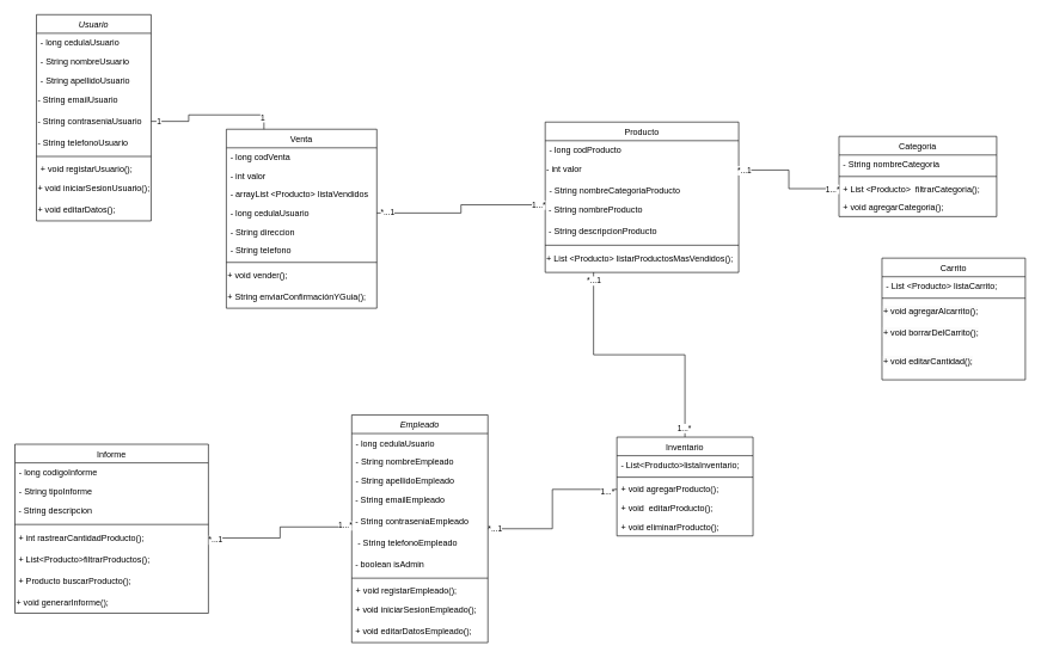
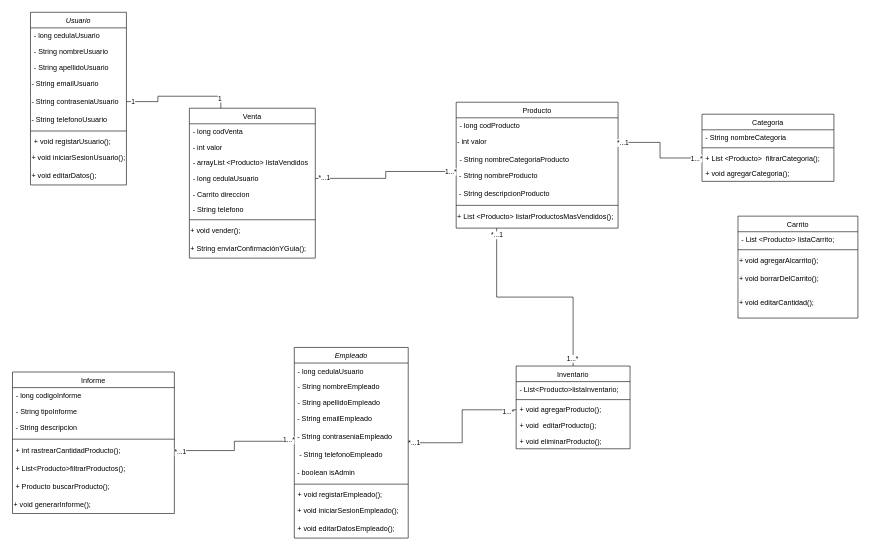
  <mxCell id="0" />
  <mxCell id="1" parent="0" />
  <mxCell id="2" value="Usuario" style="swimlane;fontStyle=2;align=center;verticalAlign=top;childLayout=stackLayout;horizontal=1;startSize=26;horizontalStack=0;resizeParent=1;resizeLast=0;collapsible=1;marginBottom=0;rounded=0;shadow=0;strokeWidth=1;" parent="1" vertex="1"><mxGeometry x="50" y="20" width="160" height="288" as="geometry"><mxRectangle x="230" y="140" width="160" height="26" as="alternateBounds" /></mxGeometry></mxCell>
  <mxCell id="3" value="- long cedulaUsuario&#10;" style="text;align=left;verticalAlign=top;spacingLeft=4;spacingRight=4;overflow=hidden;rotatable=0;points=[[0,0.5],[1,0.5]];portConstraint=eastwest;" parent="2" vertex="1"><mxGeometry y="26" width="160" height="26" as="geometry" /></mxCell>
  <mxCell id="4" value="- String nombreUsuario" style="text;align=left;verticalAlign=top;spacingLeft=4;spacingRight=4;overflow=hidden;rotatable=0;points=[[0,0.5],[1,0.5]];portConstraint=eastwest;rounded=0;shadow=0;html=0;" parent="2" vertex="1"><mxGeometry y="52" width="160" height="26" as="geometry" /></mxCell>
  <mxCell id="5" value="- String apellidoUsuario" style="text;align=left;verticalAlign=top;spacingLeft=4;spacingRight=4;overflow=hidden;rotatable=0;points=[[0,0.5],[1,0.5]];portConstraint=eastwest;rounded=0;shadow=0;html=0;" parent="2" vertex="1"><mxGeometry y="78" width="160" height="26" as="geometry" /></mxCell>
  <mxCell id="6" value="- String emailUsuario" style="text;html=1;strokeColor=none;fillColor=none;align=left;verticalAlign=middle;whiteSpace=wrap;rounded=0;" parent="2" vertex="1"><mxGeometry y="104" width="160" height="30" as="geometry" /></mxCell>
  <mxCell id="7" value="- String contraseniaUsuario" style="text;html=1;strokeColor=none;fillColor=none;align=left;verticalAlign=middle;whiteSpace=wrap;rounded=0;" parent="2" vertex="1"><mxGeometry y="134" width="160" height="30" as="geometry" /></mxCell>
  <mxCell id="8" value="- String telefonoUsuario" style="text;html=1;strokeColor=none;fillColor=none;align=left;verticalAlign=middle;whiteSpace=wrap;rounded=0;" parent="2" vertex="1"><mxGeometry y="164" width="160" height="30" as="geometry" /></mxCell>
  <mxCell id="9" value="" style="line;html=1;strokeWidth=1;align=left;verticalAlign=middle;spacingTop=-1;spacingLeft=3;spacingRight=3;rotatable=0;labelPosition=right;points=[];portConstraint=eastwest;" parent="2" vertex="1"><mxGeometry y="194" width="160" height="8" as="geometry" /></mxCell>
  <mxCell id="10" value="+ void registarUsuario();&#10;" style="text;align=left;verticalAlign=top;spacingLeft=4;spacingRight=4;overflow=hidden;rotatable=0;points=[[0,0.5],[1,0.5]];portConstraint=eastwest;" parent="2" vertex="1"><mxGeometry y="202" width="160" height="26" as="geometry" /></mxCell>
  <mxCell id="11" value="+ void iniciarSesionUsuario();" style="text;html=1;strokeColor=none;fillColor=none;align=left;verticalAlign=middle;whiteSpace=wrap;rounded=0;" parent="2" vertex="1"><mxGeometry y="228" width="160" height="30" as="geometry" /></mxCell>
  <mxCell id="12" value="+ void editarDatos();" style="text;html=1;strokeColor=none;fillColor=none;align=left;verticalAlign=middle;whiteSpace=wrap;rounded=0;" parent="2" vertex="1"><mxGeometry y="258" width="160" height="30" as="geometry" /></mxCell>
  <mxCell id="13" value="Producto" style="swimlane;fontStyle=0;align=center;verticalAlign=top;childLayout=stackLayout;horizontal=1;startSize=26;horizontalStack=0;resizeParent=1;resizeLast=0;collapsible=1;marginBottom=0;rounded=0;shadow=0;strokeWidth=1;" parent="1" vertex="1"><mxGeometry x="760" y="170" width="270" height="210" as="geometry"><mxRectangle x="130" y="380" width="160" height="26" as="alternateBounds" /></mxGeometry></mxCell>
  <mxCell id="14" value="- long codProducto" style="text;align=left;verticalAlign=top;spacingLeft=4;spacingRight=4;overflow=hidden;rotatable=0;points=[[0,0.5],[1,0.5]];portConstraint=eastwest;" parent="13" vertex="1"><mxGeometry y="26" width="270" height="26" as="geometry" /></mxCell>
  <mxCell id="15" value="- int valor" style="text;html=1;strokeColor=none;fillColor=none;align=left;verticalAlign=middle;whiteSpace=wrap;rounded=0;" parent="13" vertex="1"><mxGeometry y="52" width="270" height="30" as="geometry" /></mxCell>
  <mxCell id="16" value="- String nombreCategoriaProducto" style="text;align=left;verticalAlign=top;spacingLeft=4;spacingRight=4;overflow=hidden;rotatable=0;points=[[0,0.5],[1,0.5]];portConstraint=eastwest;rounded=0;shadow=0;html=0;" parent="13" vertex="1"><mxGeometry y="82" width="270" height="26" as="geometry" /></mxCell>
  <mxCell id="17" value="&amp;nbsp;- String nombreProducto" style="text;html=1;strokeColor=none;fillColor=none;align=left;verticalAlign=middle;whiteSpace=wrap;rounded=0;" parent="13" vertex="1"><mxGeometry y="108" width="270" height="30" as="geometry" /></mxCell>
  <mxCell id="18" value="&amp;nbsp;- String descripcionProducto" style="text;html=1;strokeColor=none;fillColor=none;align=left;verticalAlign=middle;whiteSpace=wrap;rounded=0;" parent="13" vertex="1"><mxGeometry y="138" width="270" height="30" as="geometry" /></mxCell>
  <mxCell id="19" value="" style="line;html=1;strokeWidth=1;align=left;verticalAlign=middle;spacingTop=-1;spacingLeft=3;spacingRight=3;rotatable=0;labelPosition=right;points=[];portConstraint=eastwest;" parent="13" vertex="1"><mxGeometry y="168" width="270" height="8" as="geometry" /></mxCell>
  <mxCell id="20" value="+ List &amp;lt;Producto&amp;gt; listarProductosMasVendidos();" style="text;html=1;strokeColor=none;fillColor=none;align=left;verticalAlign=middle;whiteSpace=wrap;rounded=0;" parent="13" vertex="1"><mxGeometry y="176" width="270" height="30" as="geometry" /></mxCell>
  <mxCell id="21" value="Venta" style="swimlane;fontStyle=0;align=center;verticalAlign=top;childLayout=stackLayout;horizontal=1;startSize=26;horizontalStack=0;resizeParent=1;resizeLast=0;collapsible=1;marginBottom=0;rounded=0;shadow=0;strokeWidth=1;" parent="1" vertex="1"><mxGeometry x="315" y="180" width="210" height="250" as="geometry"><mxRectangle x="340" y="380" width="170" height="26" as="alternateBounds" /></mxGeometry></mxCell>
  <mxCell id="22" value="- long codVenta" style="text;align=left;verticalAlign=top;spacingLeft=4;spacingRight=4;overflow=hidden;rotatable=0;points=[[0,0.5],[1,0.5]];portConstraint=eastwest;" parent="21" vertex="1"><mxGeometry y="26" width="210" height="26" as="geometry" /></mxCell>
  <mxCell id="23" value="- int valor" style="text;align=left;verticalAlign=top;spacingLeft=4;spacingRight=4;overflow=hidden;rotatable=0;points=[[0,0.5],[1,0.5]];portConstraint=eastwest;" parent="21" vertex="1"><mxGeometry y="52" width="210" height="26" as="geometry" /></mxCell>
  <mxCell id="24" value="- arrayList &lt;Producto&gt; listaVendidos" style="text;align=left;verticalAlign=top;spacingLeft=4;spacingRight=4;overflow=hidden;rotatable=0;points=[[0,0.5],[1,0.5]];portConstraint=eastwest;" parent="21" vertex="1"><mxGeometry y="78" width="210" height="26" as="geometry" /></mxCell>
  <mxCell id="25" value="- long cedulaUsuario" style="text;align=left;verticalAlign=top;spacingLeft=4;spacingRight=4;overflow=hidden;rotatable=0;points=[[0,0.5],[1,0.5]];portConstraint=eastwest;" parent="21" vertex="1"><mxGeometry y="104" width="210" height="26" as="geometry" /></mxCell>
- <mxCell id="26" value="- String direccion " style="text;align=left;verticalAlign=top;spacingLeft=4;spacingRight=4;overflow=hidden;rotatable=0;points=[[0,0.5],[1,0.5]];portConstraint=eastwest;" parent="21" vertex="1"><mxGeometry y="130" width="210" height="26" as="geometry" /></mxCell>
+ <mxCell id="26" value="- Carrito direccion " style="text;align=left;verticalAlign=top;spacingLeft=4;spacingRight=4;overflow=hidden;rotatable=0;points=[[0,0.5],[1,0.5]];portConstraint=eastwest;" parent="21" vertex="1"><mxGeometry y="130" width="210" height="26" as="geometry" /></mxCell>
  <mxCell id="27" value="- String telefono" style="text;align=left;verticalAlign=top;spacingLeft=4;spacingRight=4;overflow=hidden;rotatable=0;points=[[0,0.5],[1,0.5]];portConstraint=eastwest;" parent="21" vertex="1"><mxGeometry y="156" width="210" height="26" as="geometry" /></mxCell>
  <mxCell id="28" value="" style="line;html=1;strokeWidth=1;align=left;verticalAlign=middle;spacingTop=-1;spacingLeft=3;spacingRight=3;rotatable=0;labelPosition=right;points=[];portConstraint=eastwest;" parent="21" vertex="1"><mxGeometry y="182" width="210" height="8" as="geometry" /></mxCell>
  <mxCell id="29" value="+ void vender();" style="text;html=1;strokeColor=none;fillColor=none;align=left;verticalAlign=middle;whiteSpace=wrap;rounded=0;" parent="21" vertex="1"><mxGeometry y="190" width="210" height="30" as="geometry" /></mxCell>
  <mxCell id="30" value="+ String enviarConfirmaciónYGuia();" style="text;html=1;strokeColor=none;fillColor=none;align=left;verticalAlign=middle;whiteSpace=wrap;rounded=0;" parent="21" vertex="1"><mxGeometry y="220" width="210" height="30" as="geometry" /></mxCell>
  <mxCell id="31" value="Categoria" style="swimlane;fontStyle=0;align=center;verticalAlign=top;childLayout=stackLayout;horizontal=1;startSize=26;horizontalStack=0;resizeParent=1;resizeLast=0;collapsible=1;marginBottom=0;rounded=0;shadow=0;strokeWidth=1;" parent="1" vertex="1"><mxGeometry x="1170" y="190" width="220" height="112" as="geometry"><mxRectangle x="550" y="140" width="160" height="26" as="alternateBounds" /></mxGeometry></mxCell>
  <mxCell id="32" value="- String nombreCategoria" style="text;align=left;verticalAlign=top;spacingLeft=4;spacingRight=4;overflow=hidden;rotatable=0;points=[[0,0.5],[1,0.5]];portConstraint=eastwest;" parent="31" vertex="1"><mxGeometry y="26" width="220" height="26" as="geometry" /></mxCell>
  <mxCell id="33" value="" style="line;html=1;strokeWidth=1;align=left;verticalAlign=middle;spacingTop=-1;spacingLeft=3;spacingRight=3;rotatable=0;labelPosition=right;points=[];portConstraint=eastwest;" parent="31" vertex="1"><mxGeometry y="52" width="220" height="8" as="geometry" /></mxCell>
  <mxCell id="34" value="+ List &lt;Producto&gt;  filtrarCategoria();" style="text;align=left;verticalAlign=top;spacingLeft=4;spacingRight=4;overflow=hidden;rotatable=0;points=[[0,0.5],[1,0.5]];portConstraint=eastwest;" parent="31" vertex="1"><mxGeometry y="60" width="220" height="26" as="geometry" /></mxCell>
  <mxCell id="35" value="+ void agregarCategoria();" style="text;align=left;verticalAlign=top;spacingLeft=4;spacingRight=4;overflow=hidden;rotatable=0;points=[[0,0.5],[1,0.5]];portConstraint=eastwest;" vertex="1" parent="31"><mxGeometry y="86" width="220" height="26" as="geometry" /></mxCell>
  <mxCell id="36" value="Carrito" style="swimlane;fontStyle=0;align=center;verticalAlign=top;childLayout=stackLayout;horizontal=1;startSize=26;horizontalStack=0;resizeParent=1;resizeLast=0;collapsible=1;marginBottom=0;rounded=0;shadow=0;strokeWidth=1;" parent="1" vertex="1"><mxGeometry x="1230" y="360" width="200" height="170" as="geometry"><mxRectangle x="340" y="380" width="170" height="26" as="alternateBounds" /></mxGeometry></mxCell>
  <mxCell id="37" value="- List &lt;Producto&gt; listaCarrito;" style="text;align=left;verticalAlign=top;spacingLeft=4;spacingRight=4;overflow=hidden;rotatable=0;points=[[0,0.5],[1,0.5]];portConstraint=eastwest;" parent="36" vertex="1"><mxGeometry y="26" width="200" height="26" as="geometry" /></mxCell>
  <mxCell id="38" value="" style="line;html=1;strokeWidth=1;align=left;verticalAlign=middle;spacingTop=-1;spacingLeft=3;spacingRight=3;rotatable=0;labelPosition=right;points=[];portConstraint=eastwest;" parent="36" vertex="1"><mxGeometry y="52" width="200" height="8" as="geometry" /></mxCell>
  <mxCell id="39" value="&lt;span style=&quot;color: rgb(0, 0, 0); font-family: Helvetica; font-size: 12px; font-style: normal; font-variant-ligatures: normal; font-variant-caps: normal; font-weight: 400; letter-spacing: normal; orphans: 2; text-align: left; text-indent: 0px; text-transform: none; widows: 2; word-spacing: 0px; -webkit-text-stroke-width: 0px; background-color: rgb(251, 251, 251); text-decoration-thickness: initial; text-decoration-style: initial; text-decoration-color: initial; float: none; display: inline !important;&quot;&gt;+ void agregarAlcarrito();&lt;/span&gt;" style="text;whiteSpace=wrap;html=1;" parent="36" vertex="1"><mxGeometry y="60" width="200" height="30" as="geometry" /></mxCell>
  <mxCell id="40" value="&lt;span style=&quot;color: rgb(0, 0, 0); font-family: Helvetica; font-size: 12px; font-style: normal; font-variant-ligatures: normal; font-variant-caps: normal; font-weight: 400; letter-spacing: normal; orphans: 2; text-align: left; text-indent: 0px; text-transform: none; widows: 2; word-spacing: 0px; -webkit-text-stroke-width: 0px; background-color: rgb(251, 251, 251); text-decoration-thickness: initial; text-decoration-style: initial; text-decoration-color: initial; float: none; display: inline !important;&quot;&gt;+ void borrarDelCarrito();&lt;/span&gt;" style="text;whiteSpace=wrap;html=1;" parent="36" vertex="1"><mxGeometry y="90" width="200" height="40" as="geometry" /></mxCell>
  <mxCell id="41" value="&lt;span style=&quot;color: rgb(0, 0, 0); font-family: Helvetica; font-size: 12px; font-style: normal; font-variant-ligatures: normal; font-variant-caps: normal; font-weight: 400; letter-spacing: normal; orphans: 2; text-align: left; text-indent: 0px; text-transform: none; widows: 2; word-spacing: 0px; -webkit-text-stroke-width: 0px; background-color: rgb(251, 251, 251); text-decoration-thickness: initial; text-decoration-style: initial; text-decoration-color: initial; float: none; display: inline !important;&quot;&gt;+ void editarCantidad();&lt;/span&gt;" style="text;whiteSpace=wrap;html=1;" parent="36" vertex="1"><mxGeometry y="130" width="200" height="40" as="geometry" /></mxCell>
  <mxCell id="42" style="edgeStyle=orthogonalEdgeStyle;rounded=0;orthogonalLoop=1;jettySize=auto;html=1;entryX=0.25;entryY=1;entryDx=0;entryDy=0;endArrow=none;endFill=0;" edge="1" parent="1" source="45" target="13"><mxGeometry relative="1" as="geometry" /></mxCell>
  <mxCell id="43" value="*...1" style="edgeLabel;html=1;align=center;verticalAlign=middle;resizable=0;points=[];" vertex="1" connectable="0" parent="42"><mxGeometry x="0.934" relative="1" as="geometry"><mxPoint as="offset" /></mxGeometry></mxCell>
  <mxCell id="44" value="1...*" style="edgeLabel;html=1;align=center;verticalAlign=middle;resizable=0;points=[];" vertex="1" connectable="0" parent="42"><mxGeometry x="-0.926" y="2" relative="1" as="geometry"><mxPoint as="offset" /></mxGeometry></mxCell>
  <mxCell id="45" value="Inventario" style="swimlane;fontStyle=0;align=center;verticalAlign=top;childLayout=stackLayout;horizontal=1;startSize=26;horizontalStack=0;resizeParent=1;resizeLast=0;collapsible=1;marginBottom=0;rounded=0;shadow=0;strokeWidth=1;" parent="1" vertex="1"><mxGeometry x="860" y="610" width="190" height="138" as="geometry"><mxRectangle x="340" y="380" width="170" height="26" as="alternateBounds" /></mxGeometry></mxCell>
  <mxCell id="46" value="- List&lt;Producto&gt;listaInventario;" style="text;align=left;verticalAlign=top;spacingLeft=4;spacingRight=4;overflow=hidden;rotatable=0;points=[[0,0.5],[1,0.5]];portConstraint=eastwest;" parent="45" vertex="1"><mxGeometry y="26" width="190" height="26" as="geometry" /></mxCell>
  <mxCell id="47" value="" style="line;html=1;strokeWidth=1;align=left;verticalAlign=middle;spacingTop=-1;spacingLeft=3;spacingRight=3;rotatable=0;labelPosition=right;points=[];portConstraint=eastwest;" parent="45" vertex="1"><mxGeometry y="52" width="190" height="8" as="geometry" /></mxCell>
  <mxCell id="48" value="+ void agregarProducto();" style="text;align=left;verticalAlign=top;spacingLeft=4;spacingRight=4;overflow=hidden;rotatable=0;points=[[0,0.5],[1,0.5]];portConstraint=eastwest;fontStyle=0" parent="45" vertex="1"><mxGeometry y="60" width="190" height="26" as="geometry" /></mxCell>
  <mxCell id="49" value="+ void  editarProducto();" style="text;align=left;verticalAlign=top;spacingLeft=4;spacingRight=4;overflow=hidden;rotatable=0;points=[[0,0.5],[1,0.5]];portConstraint=eastwest;" parent="45" vertex="1"><mxGeometry y="86" width="190" height="26" as="geometry" /></mxCell>
  <mxCell id="50" value="+ void eliminarProducto();" style="text;align=left;verticalAlign=top;spacingLeft=4;spacingRight=4;overflow=hidden;rotatable=0;points=[[0,0.5],[1,0.5]];portConstraint=eastwest;fontStyle=0" parent="45" vertex="1"><mxGeometry y="112" width="190" height="26" as="geometry" /></mxCell>
  <mxCell id="51" style="edgeStyle=orthogonalEdgeStyle;rounded=0;orthogonalLoop=1;jettySize=auto;html=1;entryX=0;entryY=0.5;entryDx=0;entryDy=0;endArrow=none;endFill=0;" edge="1" parent="1" source="54" target="48"><mxGeometry relative="1" as="geometry" /></mxCell>
  <mxCell id="52" value="1...*" style="edgeLabel;html=1;align=center;verticalAlign=middle;resizable=0;points=[];" vertex="1" connectable="0" parent="51"><mxGeometry x="0.884" y="-2" relative="1" as="geometry"><mxPoint as="offset" /></mxGeometry></mxCell>
  <mxCell id="53" value="*...1" style="edgeLabel;html=1;align=center;verticalAlign=middle;resizable=0;points=[];" vertex="1" connectable="0" parent="51"><mxGeometry x="-0.926" relative="1" as="geometry"><mxPoint as="offset" /></mxGeometry></mxCell>
  <mxCell id="54" value="Empleado" style="swimlane;fontStyle=2;align=center;verticalAlign=top;childLayout=stackLayout;horizontal=1;startSize=26;horizontalStack=0;resizeParent=1;resizeLast=0;collapsible=1;marginBottom=0;rounded=0;shadow=0;strokeWidth=1;" parent="1" vertex="1"><mxGeometry x="490" y="579" width="190" height="318" as="geometry"><mxRectangle x="230" y="140" width="160" height="26" as="alternateBounds" /></mxGeometry></mxCell>
  <mxCell id="55" value="- long cedulaUsuario&#10;" style="text;align=left;verticalAlign=top;spacingLeft=4;spacingRight=4;overflow=hidden;rotatable=0;points=[[0,0.5],[1,0.5]];portConstraint=eastwest;" parent="54" vertex="1"><mxGeometry y="26" width="190" height="26" as="geometry" /></mxCell>
  <mxCell id="56" value="- String nombreEmpleado" style="text;align=left;verticalAlign=top;spacingLeft=4;spacingRight=4;overflow=hidden;rotatable=0;points=[[0,0.5],[1,0.5]];portConstraint=eastwest;rounded=0;shadow=0;html=0;" parent="54" vertex="1"><mxGeometry y="52" width="190" height="26" as="geometry" /></mxCell>
  <mxCell id="57" value="- String apellidoEmpleado" style="text;align=left;verticalAlign=top;spacingLeft=4;spacingRight=4;overflow=hidden;rotatable=0;points=[[0,0.5],[1,0.5]];portConstraint=eastwest;rounded=0;shadow=0;html=0;" parent="54" vertex="1"><mxGeometry y="78" width="190" height="26" as="geometry" /></mxCell>
  <mxCell id="58" value="&amp;nbsp;- String emailEmpleado" style="text;html=1;strokeColor=none;fillColor=none;align=left;verticalAlign=middle;whiteSpace=wrap;rounded=0;" parent="54" vertex="1"><mxGeometry y="104" width="190" height="30" as="geometry" /></mxCell>
  <mxCell id="59" value="&amp;nbsp;- String contraseniaEmpleado" style="text;html=1;strokeColor=none;fillColor=none;align=left;verticalAlign=middle;whiteSpace=wrap;rounded=0;" parent="54" vertex="1"><mxGeometry y="134" width="190" height="30" as="geometry" /></mxCell>
  <mxCell id="60" value="&amp;nbsp; - String telefonoEmpleado" style="text;html=1;strokeColor=none;fillColor=none;align=left;verticalAlign=middle;whiteSpace=wrap;rounded=0;" parent="54" vertex="1"><mxGeometry y="164" width="190" height="30" as="geometry" /></mxCell>
  <mxCell id="61" value="&amp;nbsp;- boolean isAdmin" style="text;html=1;strokeColor=none;fillColor=none;align=left;verticalAlign=middle;whiteSpace=wrap;rounded=0;" parent="54" vertex="1"><mxGeometry y="194" width="190" height="30" as="geometry" /></mxCell>
  <mxCell id="62" value="" style="line;html=1;strokeWidth=1;align=left;verticalAlign=middle;spacingTop=-1;spacingLeft=3;spacingRight=3;rotatable=0;labelPosition=right;points=[];portConstraint=eastwest;" parent="54" vertex="1"><mxGeometry y="224" width="190" height="8" as="geometry" /></mxCell>
  <mxCell id="63" value="+ void registarEmpleado();&#10;" style="text;align=left;verticalAlign=top;spacingLeft=4;spacingRight=4;overflow=hidden;rotatable=0;points=[[0,0.5],[1,0.5]];portConstraint=eastwest;" parent="54" vertex="1"><mxGeometry y="232" width="190" height="26" as="geometry" /></mxCell>
  <mxCell id="64" value="&amp;nbsp;+ void iniciarSesionEmpleado();" style="text;html=1;strokeColor=none;fillColor=none;align=left;verticalAlign=middle;whiteSpace=wrap;rounded=0;" parent="54" vertex="1"><mxGeometry y="258" width="190" height="30" as="geometry" /></mxCell>
  <mxCell id="65" value="&amp;nbsp;+ void editarDatosEmpleado();" style="text;html=1;strokeColor=none;fillColor=none;align=left;verticalAlign=middle;whiteSpace=wrap;rounded=0;" parent="54" vertex="1"><mxGeometry y="288" width="190" height="30" as="geometry" /></mxCell>
  <mxCell id="66" value="Informe" style="swimlane;fontStyle=0;align=center;verticalAlign=top;childLayout=stackLayout;horizontal=1;startSize=26;horizontalStack=0;resizeParent=1;resizeLast=0;collapsible=1;marginBottom=0;rounded=0;shadow=0;strokeWidth=1;" parent="1" vertex="1"><mxGeometry x="20" y="620" width="270" height="236" as="geometry"><mxRectangle x="130" y="380" width="160" height="26" as="alternateBounds" /></mxGeometry></mxCell>
  <mxCell id="67" value="- long codigoInforme" style="text;align=left;verticalAlign=top;spacingLeft=4;spacingRight=4;overflow=hidden;rotatable=0;points=[[0,0.5],[1,0.5]];portConstraint=eastwest;" parent="66" vertex="1"><mxGeometry y="26" width="270" height="26" as="geometry" /></mxCell>
  <mxCell id="68" value="- String tipoInforme" style="text;align=left;verticalAlign=top;spacingLeft=4;spacingRight=4;overflow=hidden;rotatable=0;points=[[0,0.5],[1,0.5]];portConstraint=eastwest;rounded=0;shadow=0;html=0;" parent="66" vertex="1"><mxGeometry y="52" width="270" height="26" as="geometry" /></mxCell>
  <mxCell id="69" value="&amp;nbsp;- String descripcion" style="text;html=1;strokeColor=none;fillColor=none;align=left;verticalAlign=middle;whiteSpace=wrap;rounded=0;" parent="66" vertex="1"><mxGeometry y="78" width="270" height="30" as="geometry" /></mxCell>
  <mxCell id="70" value="" style="line;html=1;strokeWidth=1;align=left;verticalAlign=middle;spacingTop=-1;spacingLeft=3;spacingRight=3;rotatable=0;labelPosition=right;points=[];portConstraint=eastwest;" parent="66" vertex="1"><mxGeometry y="108" width="270" height="8" as="geometry" /></mxCell>
  <mxCell id="71" value="&amp;nbsp;+ int rastrearCantidadProducto();" style="text;html=1;strokeColor=none;fillColor=none;align=left;verticalAlign=middle;whiteSpace=wrap;rounded=0;" parent="66" vertex="1"><mxGeometry y="116" width="270" height="30" as="geometry" /></mxCell>
  <mxCell id="72" value="&amp;nbsp;+ List&amp;lt;Producto&amp;gt;filtrarProductos();" style="text;html=1;strokeColor=none;fillColor=none;align=left;verticalAlign=middle;whiteSpace=wrap;rounded=0;" parent="66" vertex="1"><mxGeometry y="146" width="270" height="30" as="geometry" /></mxCell>
  <mxCell id="73" value="&amp;nbsp;+ Producto buscarProducto();" style="text;html=1;strokeColor=none;fillColor=none;align=left;verticalAlign=middle;whiteSpace=wrap;rounded=0;" parent="66" vertex="1"><mxGeometry y="176" width="270" height="30" as="geometry" /></mxCell>
  <mxCell id="74" value="+ void generarInforme();" style="text;html=1;strokeColor=none;fillColor=none;align=left;verticalAlign=middle;whiteSpace=wrap;rounded=0;" parent="66" vertex="1"><mxGeometry y="206" width="270" height="30" as="geometry" /></mxCell>
  <mxCell id="75" style="edgeStyle=orthogonalEdgeStyle;rounded=0;orthogonalLoop=1;jettySize=auto;html=1;entryX=0.25;entryY=0;entryDx=0;entryDy=0;endArrow=none;endFill=0;" edge="1" parent="1" source="7" target="21"><mxGeometry relative="1" as="geometry" /></mxCell>
  <mxCell id="76" value="1" style="edgeLabel;html=1;align=center;verticalAlign=middle;resizable=0;points=[];" vertex="1" connectable="0" parent="75"><mxGeometry x="0.825" y="-2" relative="1" as="geometry"><mxPoint as="offset" /></mxGeometry></mxCell>
  <mxCell id="77" value="1" style="edgeLabel;html=1;align=center;verticalAlign=middle;resizable=0;points=[];" vertex="1" connectable="0" parent="75"><mxGeometry x="-0.89" y="1" relative="1" as="geometry"><mxPoint as="offset" /></mxGeometry></mxCell>
  <mxCell id="78" style="edgeStyle=orthogonalEdgeStyle;rounded=0;orthogonalLoop=1;jettySize=auto;html=1;entryX=0;entryY=0.25;entryDx=0;entryDy=0;endArrow=none;endFill=0;" edge="1" parent="1" source="25" target="17"><mxGeometry relative="1" as="geometry" /></mxCell>
  <mxCell id="79" value="*...1" style="edgeLabel;html=1;align=center;verticalAlign=middle;resizable=0;points=[];" vertex="1" connectable="0" parent="78"><mxGeometry x="-0.887" y="2" relative="1" as="geometry"><mxPoint as="offset" /></mxGeometry></mxCell>
  <mxCell id="80" value="1...*" style="edgeLabel;html=1;align=center;verticalAlign=middle;resizable=0;points=[];" vertex="1" connectable="0" parent="78"><mxGeometry x="0.92" relative="1" as="geometry"><mxPoint as="offset" /></mxGeometry></mxCell>
  <mxCell id="81" style="edgeStyle=orthogonalEdgeStyle;rounded=0;orthogonalLoop=1;jettySize=auto;html=1;endArrow=none;endFill=0;" edge="1" parent="1" source="15" target="34"><mxGeometry relative="1" as="geometry" /></mxCell>
  <mxCell id="82" value="1...*" style="edgeLabel;html=1;align=center;verticalAlign=middle;resizable=0;points=[];" vertex="1" connectable="0" parent="81"><mxGeometry x="0.876" relative="1" as="geometry"><mxPoint as="offset" /></mxGeometry></mxCell>
  <mxCell id="83" value="*...1" style="edgeLabel;html=1;align=center;verticalAlign=middle;resizable=0;points=[];" vertex="1" connectable="0" parent="81"><mxGeometry x="-0.915" relative="1" as="geometry"><mxPoint as="offset" /></mxGeometry></mxCell>
  <mxCell id="84" style="edgeStyle=orthogonalEdgeStyle;rounded=0;orthogonalLoop=1;jettySize=auto;html=1;entryX=0;entryY=0.75;entryDx=0;entryDy=0;endArrow=none;endFill=0;" edge="1" parent="1" source="71" target="59"><mxGeometry relative="1" as="geometry" /></mxCell>
  <mxCell id="85" value="1...*" style="edgeLabel;html=1;align=center;verticalAlign=middle;resizable=0;points=[];" vertex="1" connectable="0" parent="84"><mxGeometry x="0.915" y="2" relative="1" as="geometry"><mxPoint as="offset" /></mxGeometry></mxCell>
  <mxCell id="86" value="*...1" style="edgeLabel;html=1;align=center;verticalAlign=middle;resizable=0;points=[];" vertex="1" connectable="0" parent="84"><mxGeometry x="-0.921" y="-2" relative="1" as="geometry"><mxPoint as="offset" /></mxGeometry></mxCell>
